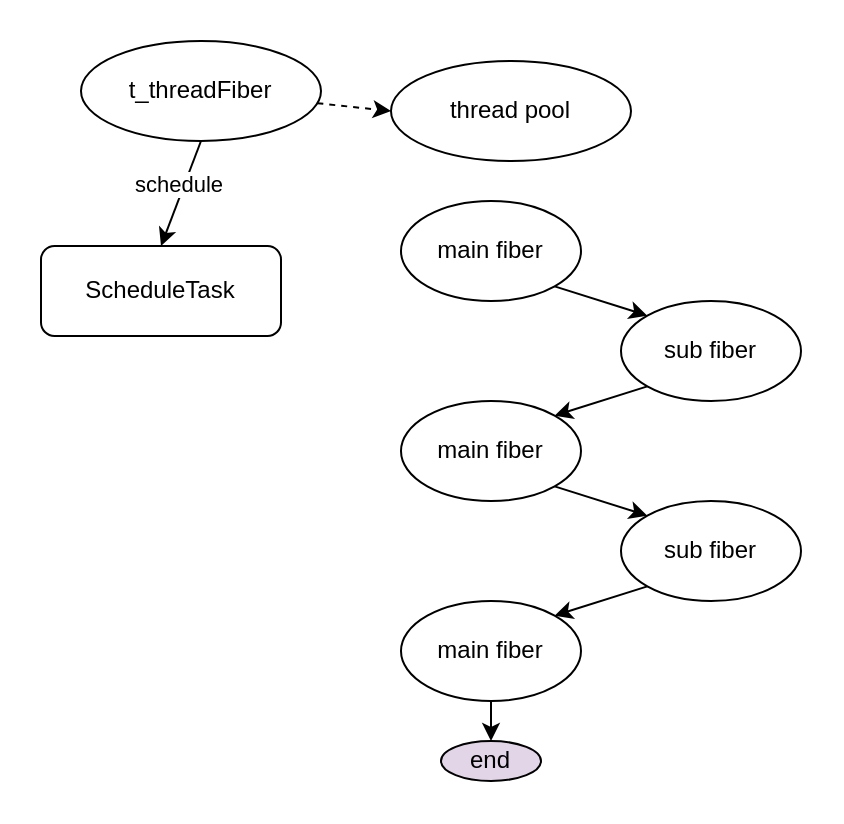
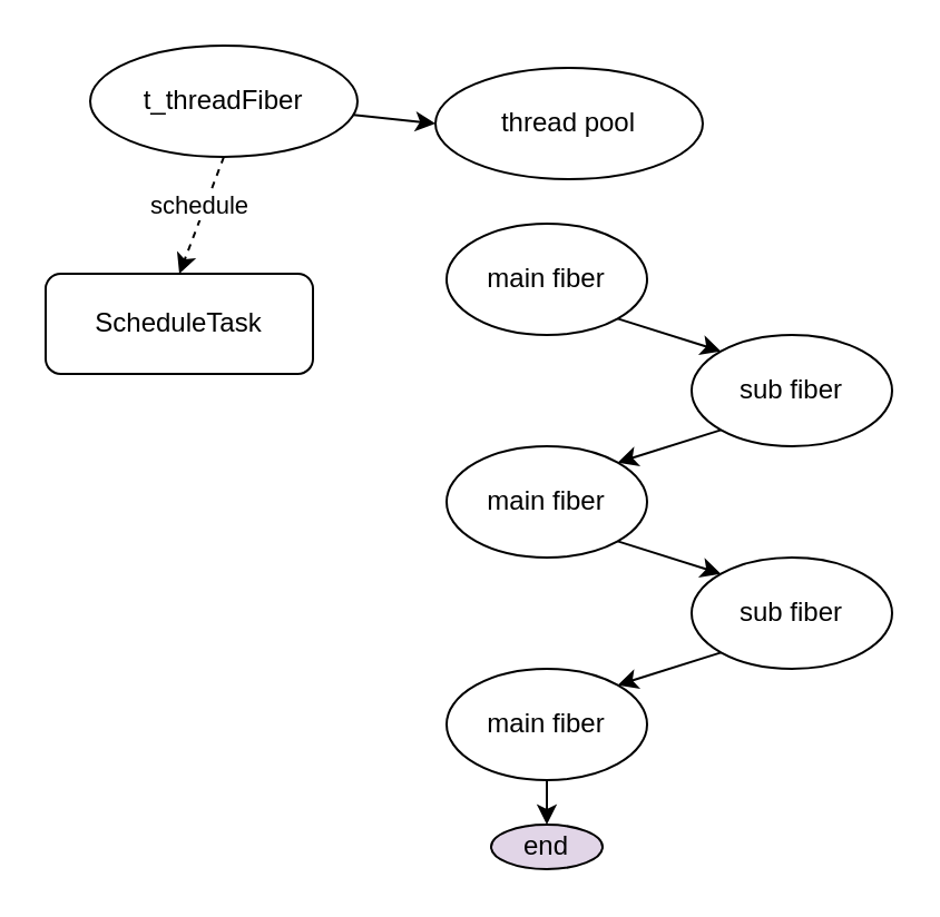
  <mxCell id="0" />
  <mxCell id="1" parent="0" />
- <mxCell id="2" style="edgeStyle=none;html=1;entryX=0;entryY=0.5;entryDx=0;entryDy=0;dashed=1;" edge="1" parent="1" source="5" target="6"><mxGeometry relative="1" as="geometry" /></mxCell>
- <mxCell id="3" style="edgeStyle=none;html=1;exitX=0.5;exitY=1;exitDx=0;exitDy=0;entryX=0.5;entryY=0;entryDx=0;entryDy=0;" edge="1" parent="1" source="5" target="18"><mxGeometry relative="1" as="geometry"><mxPoint x="80" y="170" as="targetPoint" /></mxGeometry></mxCell>
+ <mxCell id="2" style="edgeStyle=none;html=1;entryX=0;entryY=0.5;entryDx=0;entryDy=0;" edge="1" parent="1" source="5" target="6"><mxGeometry relative="1" as="geometry" /></mxCell>
+ <mxCell id="3" style="edgeStyle=none;html=1;exitX=0.5;exitY=1;exitDx=0;exitDy=0;entryX=0.5;entryY=0;entryDx=0;entryDy=0;dashed=1;" edge="1" parent="1" source="5" target="18"><mxGeometry relative="1" as="geometry"><mxPoint x="80" y="170" as="targetPoint" /></mxGeometry></mxCell>
  <mxCell id="4" value="schedule" style="edgeLabel;html=1;align=center;verticalAlign=middle;resizable=0;points=[];" vertex="1" connectable="0" parent="3"><mxGeometry x="0.154" y="-1" relative="1" as="geometry"><mxPoint x="1" y="-8" as="offset" /></mxGeometry></mxCell>
  <mxCell id="5" value="t_threadFiber" style="ellipse;whiteSpace=wrap;html=1;" vertex="1" parent="1"><mxGeometry x="40" y="20" width="120" height="50" as="geometry" /></mxCell>
  <mxCell id="6" value="thread pool" style="ellipse;whiteSpace=wrap;html=1;" vertex="1" parent="1"><mxGeometry x="195" y="30" width="120" height="50" as="geometry" /></mxCell>
  <mxCell id="7" style="edgeStyle=none;html=1;exitX=1;exitY=1;exitDx=0;exitDy=0;entryX=0;entryY=0;entryDx=0;entryDy=0;" edge="1" parent="1" source="8" target="10"><mxGeometry relative="1" as="geometry" /></mxCell>
  <mxCell id="8" value="main fiber" style="ellipse;whiteSpace=wrap;html=1;" vertex="1" parent="1"><mxGeometry x="200" y="100" width="90" height="50" as="geometry" /></mxCell>
  <mxCell id="9" style="edgeStyle=none;html=1;exitX=0;exitY=1;exitDx=0;exitDy=0;entryX=1;entryY=0;entryDx=0;entryDy=0;" edge="1" parent="1" source="10" target="12"><mxGeometry relative="1" as="geometry" /></mxCell>
  <mxCell id="10" value="sub fiber" style="ellipse;whiteSpace=wrap;html=1;" vertex="1" parent="1"><mxGeometry x="310" y="150" width="90" height="50" as="geometry" /></mxCell>
  <mxCell id="11" style="edgeStyle=none;html=1;exitX=1;exitY=1;exitDx=0;exitDy=0;entryX=0;entryY=0;entryDx=0;entryDy=0;" edge="1" parent="1" source="12" target="14"><mxGeometry relative="1" as="geometry" /></mxCell>
  <mxCell id="12" value="main fiber" style="ellipse;whiteSpace=wrap;html=1;" vertex="1" parent="1"><mxGeometry x="200" y="200" width="90" height="50" as="geometry" /></mxCell>
  <mxCell id="13" style="edgeStyle=none;html=1;exitX=0;exitY=1;exitDx=0;exitDy=0;entryX=1;entryY=0;entryDx=0;entryDy=0;" edge="1" parent="1" source="14" target="16"><mxGeometry relative="1" as="geometry" /></mxCell>
  <mxCell id="14" value="sub fiber" style="ellipse;whiteSpace=wrap;html=1;" vertex="1" parent="1"><mxGeometry x="310" y="250" width="90" height="50" as="geometry" /></mxCell>
  <mxCell id="15" style="edgeStyle=none;html=1;exitX=0.5;exitY=1;exitDx=0;exitDy=0;entryX=0.5;entryY=0;entryDx=0;entryDy=0;" edge="1" parent="1" source="16" target="17"><mxGeometry relative="1" as="geometry" /></mxCell>
  <mxCell id="16" value="main fiber" style="ellipse;whiteSpace=wrap;html=1;" vertex="1" parent="1"><mxGeometry x="200" y="300" width="90" height="50" as="geometry" /></mxCell>
  <mxCell id="17" value="end" style="ellipse;whiteSpace=wrap;html=1;fillColor=#e1d5e7;" vertex="1" parent="1"><mxGeometry x="220" y="370" width="50" height="20" as="geometry" /></mxCell>
  <mxCell id="18" value="ScheduleTask" style="rounded=1;whiteSpace=wrap;html=1;" vertex="1" parent="1"><mxGeometry x="20" y="122.5" width="120" height="45" as="geometry" /></mxCell>
